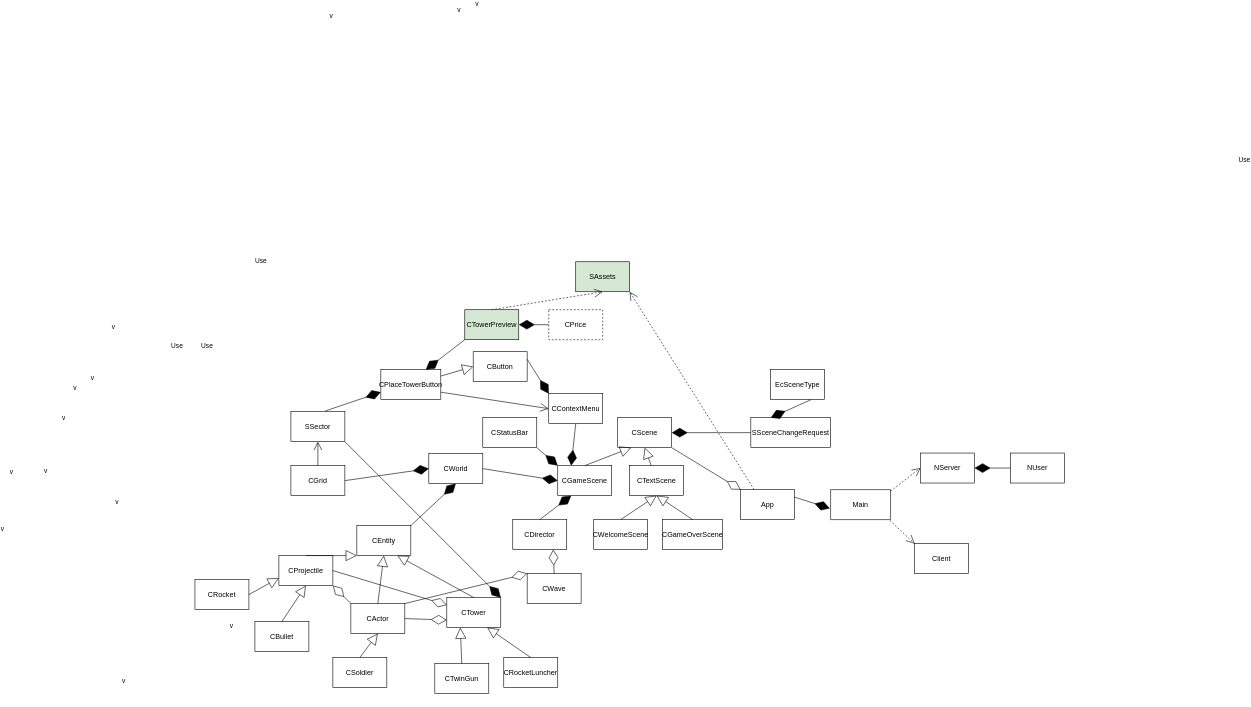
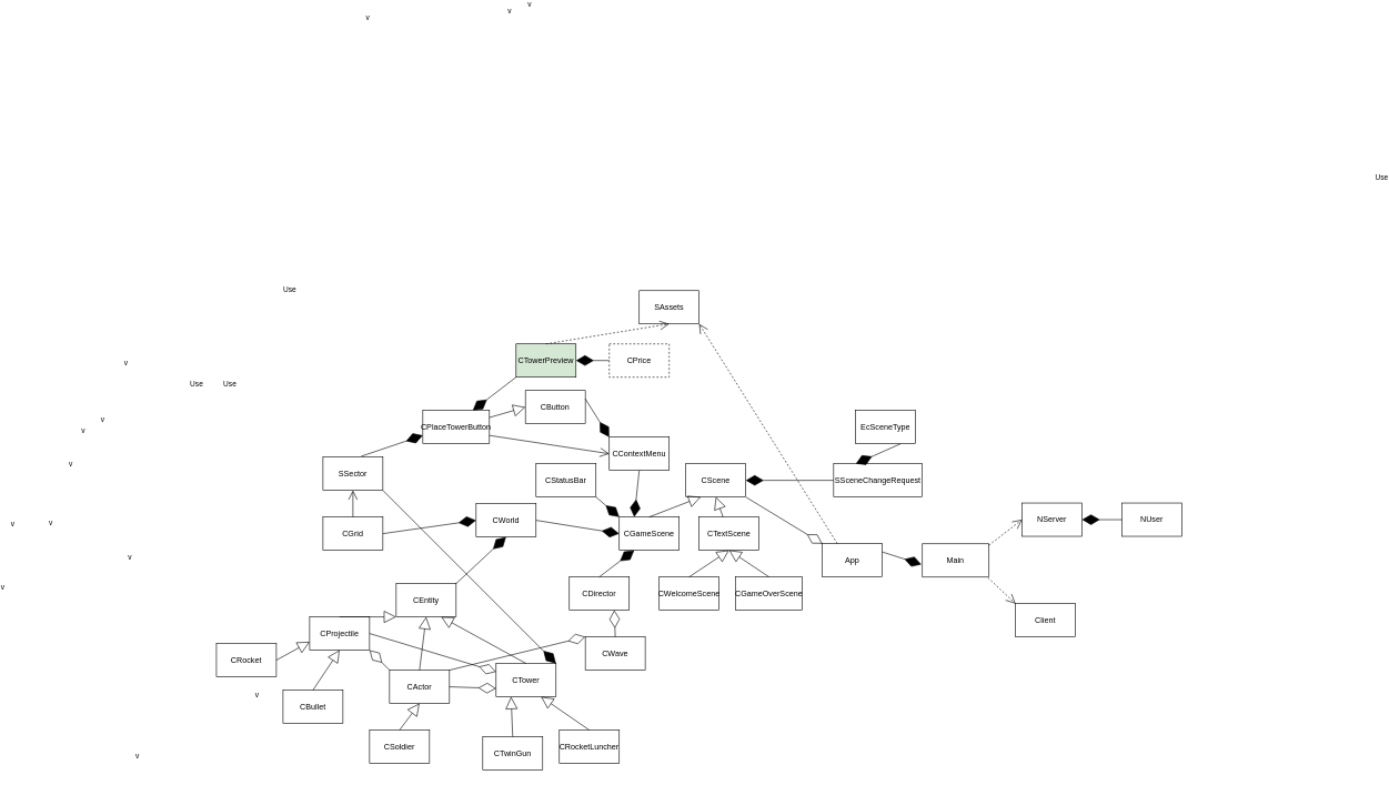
  <mxCell id="0" />
  <mxCell id="1" parent="0" />
- <mxCell id="2" value="SAssets" style="rounded=0;whiteSpace=wrap;html=1;fillColor=#d5e8d4;" parent="1" vertex="1"><mxGeometry x="655" y="20" width="90" height="50" as="geometry" /></mxCell>
+ <mxCell id="2" value="SAssets" style="rounded=0;whiteSpace=wrap;html=1;" parent="1" vertex="1"><mxGeometry x="655" y="20" width="90" height="50" as="geometry" /></mxCell>
  <mxCell id="3" value="CSoldier" style="rounded=0;whiteSpace=wrap;html=1;" parent="1" vertex="1"><mxGeometry x="250" y="680" width="90" height="50" as="geometry" /></mxCell>
  <mxCell id="4" value="Client" style="rounded=0;whiteSpace=wrap;html=1;" parent="1" vertex="1"><mxGeometry x="1220" y="490" width="90" height="50" as="geometry" /></mxCell>
  <mxCell id="5" value="NServer" style="rounded=0;whiteSpace=wrap;html=1;" parent="1" vertex="1"><mxGeometry x="1230" y="339" width="90" height="50" as="geometry" /></mxCell>
  <mxCell id="6" value="CBullet" style="rounded=0;whiteSpace=wrap;html=1;" parent="1" vertex="1"><mxGeometry x="120" y="620" width="90" height="50" as="geometry" /></mxCell>
  <mxCell id="7" value="CProjectile" style="rounded=0;whiteSpace=wrap;html=1;" parent="1" vertex="1"><mxGeometry y="510" width="90" height="50" as="geometry" x="160" /></mxCell>
  <mxCell id="8" value="CTwinGun" style="rounded=0;whiteSpace=wrap;html=1;" parent="1" vertex="1"><mxGeometry x="420" y="690" width="90" height="50" as="geometry" /></mxCell>
  <mxCell id="9" value="NUser" style="rounded=0;whiteSpace=wrap;html=1;" parent="1" vertex="1"><mxGeometry x="1380" y="339" width="90" height="50" as="geometry" /></mxCell>
  <mxCell id="10" value="CActor" style="rounded=0;whiteSpace=wrap;html=1;" parent="1" vertex="1"><mxGeometry x="280" y="590" width="90" height="50" as="geometry" /></mxCell>
  <mxCell id="11" value="CRocketLuncher" style="rounded=0;whiteSpace=wrap;html=1;" parent="1" vertex="1"><mxGeometry x="535" y="680" width="90" height="50" as="geometry" /></mxCell>
  <mxCell id="12" value="CTower" style="rounded=0;whiteSpace=wrap;html=1;" parent="1" vertex="1"><mxGeometry x="440" y="580" width="90" height="50" as="geometry" /></mxCell>
  <mxCell id="13" value="CEntity" style="rounded=0;whiteSpace=wrap;html=1;" parent="1" vertex="1"><mxGeometry x="290" y="460" width="90" height="50" as="geometry" /></mxCell>
  <mxCell id="14" value="CGameOverScene" style="rounded=0;whiteSpace=wrap;html=1;" parent="1" vertex="1"><mxGeometry x="800" y="450" width="100" height="50" as="geometry" /></mxCell>
  <mxCell id="15" value="CScene" style="rounded=0;whiteSpace=wrap;html=1;" parent="1" vertex="1"><mxGeometry x="725" y="280" width="90" height="50" as="geometry" /></mxCell>
  <mxCell id="16" value="SSceneChangeRequest" style="rounded=0;whiteSpace=wrap;html=1;" parent="1" vertex="1"><mxGeometry x="947" y="280" width="133" height="50" as="geometry" /></mxCell>
  <mxCell id="17" value="EcSceneType" style="rounded=0;whiteSpace=wrap;html=1;" parent="1" vertex="1"><mxGeometry x="980" y="200" width="90" height="50" as="geometry" /></mxCell>
  <mxCell id="18" value="CTextScene" style="rounded=0;whiteSpace=wrap;html=1;" parent="1" vertex="1"><mxGeometry x="745" y="360" width="90" height="50" as="geometry" /></mxCell>
  <mxCell id="19" value="CGameScene" style="rounded=0;whiteSpace=wrap;html=1;" parent="1" vertex="1"><mxGeometry x="625" y="360" width="90" height="50" as="geometry" /></mxCell>
  <mxCell id="20" value="CWelcomeScene" style="rounded=0;whiteSpace=wrap;html=1;" parent="1" vertex="1"><mxGeometry x="685" y="450" width="90" height="50" as="geometry" /></mxCell>
  <mxCell id="21" value="CButton" style="rounded=0;whiteSpace=wrap;html=1;" parent="1" vertex="1"><mxGeometry x="484" y="170" width="90" height="50" as="geometry" /></mxCell>
  <mxCell id="22" value="CContextMenu" style="rounded=0;whiteSpace=wrap;html=1;" parent="1" vertex="1"><mxGeometry x="610" y="240" width="90" height="50" as="geometry" /></mxCell>
  <mxCell id="23" value="CPlaceTowerButton" style="rounded=0;whiteSpace=wrap;html=1;" parent="1" vertex="1"><mxGeometry x="330" y="200" width="100" height="50" as="geometry" /></mxCell>
  <mxCell id="24" value="CPrice" style="rounded=0;whiteSpace=wrap;html=1;dashed=1;" parent="1" vertex="1"><mxGeometry x="610" y="100" width="90" height="50" as="geometry" /></mxCell>
  <mxCell id="25" value="CStatusBar" style="rounded=0;whiteSpace=wrap;html=1;" parent="1" vertex="1"><mxGeometry x="500" y="280" width="90" height="50" as="geometry" /></mxCell>
  <mxCell id="26" value="CTowerPreview" style="rounded=0;whiteSpace=wrap;html=1;fillColor=#d5e8d4;" parent="1" vertex="1"><mxGeometry x="470" y="100" width="90" height="50" as="geometry" /></mxCell>
  <mxCell id="27" value="CDirector" style="rounded=0;whiteSpace=wrap;html=1;" parent="1" vertex="1"><mxGeometry x="550" y="450" width="90" height="50" as="geometry" /></mxCell>
  <mxCell id="28" value="CGrid" style="rounded=0;whiteSpace=wrap;html=1;" parent="1" vertex="1"><mxGeometry x="180" y="360" width="90" height="50" as="geometry" /></mxCell>
  <mxCell id="29" value="SSector" style="rounded=0;whiteSpace=wrap;html=1;" parent="1" vertex="1"><mxGeometry x="180" y="270" width="90" height="50" as="geometry" /></mxCell>
  <mxCell id="30" value="CWave" style="rounded=0;whiteSpace=wrap;html=1;" parent="1" vertex="1"><mxGeometry x="574" y="540" width="90" height="50" as="geometry" /></mxCell>
  <mxCell id="31" value="CWorld" style="rounded=0;whiteSpace=wrap;html=1;" parent="1" vertex="1"><mxGeometry x="410" y="340" width="90" height="50" as="geometry" /></mxCell>
  <mxCell id="32" value="App" style="rounded=0;whiteSpace=wrap;html=1;" parent="1" vertex="1"><mxGeometry x="930" y="400" width="90" height="50" as="geometry" /></mxCell>
  <mxCell id="33" value="v" style="endArrow=block;endSize=16;endFill=0;html=1;rounded=0;exitX=0.5;exitY=0;exitDx=0;exitDy=0;" parent="1" source="7" edge="1"><mxGeometry x="-1" y="328" width="160" relative="1" as="geometry"><mxPoint x="200" y="630" as="sourcePoint" /><mxPoint x="290" y="510" as="targetPoint" /><mxPoint x="-315" y="238" as="offset" /></mxGeometry></mxCell>
  <mxCell id="34" value="v" style="endArrow=block;endSize=16;endFill=0;html=1;rounded=0;entryX=0.5;entryY=1;entryDx=0;entryDy=0;exitX=0.5;exitY=0;exitDx=0;exitDy=0;" parent="1" source="10" target="13" edge="1"><mxGeometry x="1" y="582" width="160" relative="1" as="geometry"><mxPoint x="225" y="550" as="sourcePoint" /><mxPoint x="322.5" y="520" as="targetPoint" /><mxPoint x="13" y="-68" as="offset" /></mxGeometry></mxCell>
  <mxCell id="35" value="v" style="endArrow=block;endSize=16;endFill=0;html=1;rounded=0;entryX=0.75;entryY=1;entryDx=0;entryDy=0;exitX=0.5;exitY=0;exitDx=0;exitDy=0;" parent="1" source="12" target="13" edge="1"><mxGeometry x="1" y="641" width="160" relative="1" as="geometry"><mxPoint x="345" y="550" as="sourcePoint" /><mxPoint x="345" y="520" as="targetPoint" /><mxPoint x="-335" y="-701" as="offset" /><Array as="points" /></mxGeometry></mxCell>
  <mxCell id="36" value="v" style="endArrow=block;endSize=16;endFill=0;html=1;rounded=0;entryX=0.75;entryY=1;entryDx=0;entryDy=0;exitX=0.5;exitY=0;exitDx=0;exitDy=0;" parent="1" source="11" target="12" edge="1"><mxGeometry x="1" y="694" width="160" relative="1" as="geometry"><mxPoint x="475" y="550" as="sourcePoint" /><mxPoint x="367.5" y="520" as="targetPoint" /><mxPoint x="-33" y="-573" as="offset" /><Array as="points" /></mxGeometry></mxCell>
  <mxCell id="37" value="v" style="endArrow=block;endSize=16;endFill=0;html=1;rounded=0;entryX=0.25;entryY=1;entryDx=0;entryDy=0;exitX=0.5;exitY=0;exitDx=0;exitDy=0;" parent="1" source="8" target="12" edge="1"><mxGeometry x="-1" y="558" width="160" relative="1" as="geometry"><mxPoint x="535" y="630" as="sourcePoint" /><mxPoint x="497.5" y="600" as="targetPoint" /><mxPoint x="-6" y="6" as="offset" /><Array as="points" /></mxGeometry></mxCell>
  <mxCell id="38" value="v" style="endArrow=block;endSize=16;endFill=0;html=1;rounded=0;entryX=0.5;entryY=1;entryDx=0;entryDy=0;exitX=0.5;exitY=0;exitDx=0;exitDy=0;" parent="1" source="3" target="10" edge="1"><mxGeometry x="-1" y="565" width="160" relative="1" as="geometry"><mxPoint x="415" y="630" as="sourcePoint" /><mxPoint x="452.5" y="600" as="targetPoint" /><mxPoint x="-144" y="124" as="offset" /><Array as="points" /></mxGeometry></mxCell>
  <mxCell id="39" value="v" style="endArrow=block;endSize=16;endFill=0;html=1;rounded=0;entryX=0.5;entryY=1;entryDx=0;entryDy=0;exitX=0.5;exitY=0;exitDx=0;exitDy=0;" parent="1" source="6" target="7" edge="1"><mxGeometry x="1" y="228" width="160" relative="1" as="geometry"><mxPoint x="295" y="630" as="sourcePoint" /><mxPoint x="345" y="600" as="targetPoint" /><mxPoint x="-166" y="-220" as="offset" /><Array as="points" /></mxGeometry></mxCell>
  <mxCell id="40" value="v" style="endArrow=block;endSize=16;endFill=0;html=1;rounded=0;entryX=0.5;entryY=1;entryDx=0;entryDy=0;exitX=0.5;exitY=0;exitDx=0;exitDy=0;" parent="1" source="14" target="18" edge="1"><mxGeometry x="1" y="998" width="160" relative="1" as="geometry"><mxPoint x="520" y="460" as="sourcePoint" /><mxPoint x="482.5" y="430" as="targetPoint" /><mxPoint x="-436" y="-960" as="offset" /><Array as="points" /></mxGeometry></mxCell>
  <mxCell id="41" value="v" style="endArrow=block;endSize=16;endFill=0;html=1;rounded=0;entryX=0.5;entryY=1;entryDx=0;entryDy=0;" parent="1" source="18" target="15" edge="1"><mxGeometry x="1" y="955" width="160" relative="1" as="geometry"><mxPoint x="865" y="460" as="sourcePoint" /><mxPoint x="800" y="420" as="targetPoint" /><mxPoint x="-52" y="-426" as="offset" /><Array as="points" /></mxGeometry></mxCell>
  <mxCell id="42" value="v" style="endArrow=block;endSize=16;endFill=0;html=1;rounded=0;entryX=0.5;entryY=1;entryDx=0;entryDy=0;exitX=0.5;exitY=0;exitDx=0;exitDy=0;" parent="1" source="20" target="18" edge="1"><mxGeometry x="1" y="875" width="160" relative="1" as="geometry"><mxPoint x="875" y="470" as="sourcePoint" /><mxPoint x="810" y="430" as="targetPoint" /><mxPoint x="155" y="-82" as="offset" /><Array as="points" /></mxGeometry></mxCell>
  <mxCell id="43" value="v" style="endArrow=block;endSize=16;endFill=0;html=1;rounded=0;entryX=0.25;entryY=1;entryDx=0;entryDy=0;exitX=0.5;exitY=0;exitDx=0;exitDy=0;" parent="1" source="19" target="15" edge="1"><mxGeometry x="1" y="784" width="160" relative="1" as="geometry"><mxPoint x="885" y="480" as="sourcePoint" /><mxPoint x="820" y="440" as="targetPoint" /><mxPoint x="26" y="-9" as="offset" /><Array as="points" /></mxGeometry></mxCell>
  <mxCell id="44" value="v" style="endArrow=block;endSize=16;endFill=0;html=1;rounded=0;entryX=0;entryY=0.5;entryDx=0;entryDy=0;" parent="1" source="23" target="21" edge="1"><mxGeometry x="-1" y="625" width="160" relative="1" as="geometry"><mxPoint x="225" y="550" as="sourcePoint" /><mxPoint x="322.5" y="520" as="targetPoint" /><mxPoint x="-10" as="offset" /></mxGeometry></mxCell>
  <mxCell id="45" value="" style="endArrow=diamondThin;endFill=1;endSize=24;html=1;rounded=0;entryX=0.5;entryY=1;entryDx=0;entryDy=0;exitX=1;exitY=0;exitDx=0;exitDy=0;" parent="1" source="13" target="31" edge="1"><mxGeometry width="160" relative="1" as="geometry"><mxPoint x="497.5" y="550" as="sourcePoint" /><mxPoint x="497.5" y="420" as="targetPoint" /></mxGeometry></mxCell>
  <mxCell id="46" value="" style="endArrow=diamondThin;endFill=1;endSize=24;html=1;rounded=0;entryX=0;entryY=0.5;entryDx=0;entryDy=0;exitX=1;exitY=0.5;exitDx=0;exitDy=0;" parent="1" source="28" target="31" edge="1"><mxGeometry width="160" relative="1" as="geometry"><mxPoint x="390" y="550" as="sourcePoint" /><mxPoint x="475" y="420" as="targetPoint" /></mxGeometry></mxCell>
  <mxCell id="47" value="" style="endArrow=diamondThin;endFill=1;endSize=24;html=1;rounded=0;exitX=1;exitY=0.5;exitDx=0;exitDy=0;entryX=0;entryY=0.5;entryDx=0;entryDy=0;" parent="1" source="31" target="19" edge="1"><mxGeometry width="160" relative="1" as="geometry"><mxPoint x="497.5" y="550" as="sourcePoint" /><mxPoint x="620" y="380" as="targetPoint" /></mxGeometry></mxCell>
  <mxCell id="48" value="" style="endArrow=diamondThin;endFill=1;endSize=24;html=1;rounded=0;exitX=1;exitY=1;exitDx=0;exitDy=0;entryX=0;entryY=0;entryDx=0;entryDy=0;" parent="1" source="25" target="19" edge="1"><mxGeometry width="160" relative="1" as="geometry"><mxPoint x="520" y="395" as="sourcePoint" /><mxPoint x="635" y="395" as="targetPoint" /></mxGeometry></mxCell>
  <mxCell id="49" value="" style="endArrow=diamondThin;endFill=1;endSize=24;html=1;rounded=0;exitX=0.5;exitY=1;exitDx=0;exitDy=0;entryX=0.25;entryY=0;entryDx=0;entryDy=0;" parent="1" source="22" target="19" edge="1"><mxGeometry width="160" relative="1" as="geometry"><mxPoint x="570" y="340" as="sourcePoint" /><mxPoint x="635" y="370" as="targetPoint" /></mxGeometry></mxCell>
  <mxCell id="50" value="" style="endArrow=diamondThin;endFill=1;endSize=24;html=1;rounded=0;exitX=0.5;exitY=0;exitDx=0;exitDy=0;entryX=0.25;entryY=1;entryDx=0;entryDy=0;" parent="1" source="27" target="19" edge="1"><mxGeometry width="160" relative="1" as="geometry"><mxPoint x="520" y="395" as="sourcePoint" /><mxPoint x="635" y="395" as="targetPoint" /></mxGeometry></mxCell>
  <mxCell id="51" value="" style="endArrow=diamondThin;endFill=1;endSize=24;html=1;rounded=0;exitX=0;exitY=0.5;exitDx=0;exitDy=0;entryX=1;entryY=0.5;entryDx=0;entryDy=0;" parent="1" source="16" target="15" edge="1"><mxGeometry width="160" relative="1" as="geometry"><mxPoint x="835" y="270" as="sourcePoint" /><mxPoint x="847.5" y="340" as="targetPoint" /></mxGeometry></mxCell>
  <mxCell id="52" value="" style="endArrow=diamondThin;endFill=0;endSize=24;html=1;rounded=0;entryX=0;entryY=0;entryDx=0;entryDy=0;exitX=1;exitY=1;exitDx=0;exitDy=0;" parent="1" source="15" target="32" edge="1"><mxGeometry width="160" relative="1" as="geometry"><mxPoint x="860" y="380" as="sourcePoint" /><mxPoint x="800" y="280" as="targetPoint" /></mxGeometry></mxCell>
  <mxCell id="53" value="" style="endArrow=diamondThin;endFill=0;endSize=24;html=1;rounded=0;exitX=1;exitY=0;exitDx=0;exitDy=0;entryX=0;entryY=0;entryDx=0;entryDy=0;" parent="1" source="10" target="30" edge="1"><mxGeometry width="160" relative="1" as="geometry"><mxPoint x="640" y="530" as="sourcePoint" /><mxPoint x="580" y="540" as="targetPoint" /><Array as="points" /></mxGeometry></mxCell>
  <mxCell id="54" value="" style="endArrow=diamondThin;endFill=1;endSize=24;html=1;rounded=0;exitX=0;exitY=0.5;exitDx=0;exitDy=0;entryX=1;entryY=0.5;entryDx=0;entryDy=0;" parent="1" source="24" target="26" edge="1"><mxGeometry width="160" relative="1" as="geometry"><mxPoint x="907" y="315" as="sourcePoint" /><mxPoint x="825" y="315" as="targetPoint" /></mxGeometry></mxCell>
  <mxCell id="55" value="Use" style="endArrow=open;endSize=12;dashed=1;html=1;rounded=0;entryX=0.5;entryY=1;entryDx=0;entryDy=0;exitX=0.5;exitY=0;exitDx=0;exitDy=0;" parent="1" source="26" target="2" edge="1"><mxGeometry x="-1" y="661" width="160" relative="1" as="geometry"><mxPoint x="640" y="150" as="sourcePoint" /><mxPoint x="800" y="150" as="targetPoint" /><mxPoint x="-279" y="570" as="offset" /></mxGeometry></mxCell>
  <mxCell id="56" value="" style="endArrow=diamondThin;endFill=0;endSize=24;html=1;rounded=0;entryX=0.75;entryY=1;entryDx=0;entryDy=0;exitX=0.5;exitY=0;exitDx=0;exitDy=0;" parent="1" source="30" target="27" edge="1"><mxGeometry width="160" relative="1" as="geometry"><mxPoint x="674" y="562.5" as="sourcePoint" /><mxPoint x="735" y="562.5" as="targetPoint" /></mxGeometry></mxCell>
  <mxCell id="57" value="" style="endArrow=open;endFill=1;endSize=12;html=1;rounded=0;exitX=0.5;exitY=0;exitDx=0;exitDy=0;entryX=0.5;entryY=1;entryDx=0;entryDy=0;" parent="1" source="28" target="29" edge="1"><mxGeometry width="160" relative="1" as="geometry"><mxPoint x="550" y="280" as="sourcePoint" /><mxPoint x="710" y="280" as="targetPoint" /></mxGeometry></mxCell>
  <mxCell id="58" value="" style="endArrow=diamondThin;endFill=1;endSize=24;html=1;rounded=0;entryX=0.75;entryY=0;entryDx=0;entryDy=0;exitX=0;exitY=1;exitDx=0;exitDy=0;" parent="1" source="26" target="23" edge="1"><mxGeometry width="160" relative="1" as="geometry"><mxPoint x="550" y="280" as="sourcePoint" /><mxPoint x="710" y="280" as="targetPoint" /></mxGeometry></mxCell>
  <mxCell id="59" value="" style="endArrow=diamondThin;endFill=1;endSize=24;html=1;rounded=0;entryX=0;entryY=0.75;entryDx=0;entryDy=0;exitX=0.639;exitY=-0.025;exitDx=0;exitDy=0;exitPerimeter=0;" parent="1" source="29" target="23" edge="1"><mxGeometry width="160" relative="1" as="geometry"><mxPoint x="550" y="280" as="sourcePoint" /><mxPoint x="710" y="280" as="targetPoint" /></mxGeometry></mxCell>
  <mxCell id="60" value="" style="endArrow=diamondThin;endFill=1;endSize=24;html=1;rounded=0;entryX=1;entryY=0;entryDx=0;entryDy=0;exitX=1;exitY=1;exitDx=0;exitDy=0;" parent="1" source="29" target="12" edge="1"><mxGeometry width="160" relative="1" as="geometry"><mxPoint x="247.51" y="278.75" as="sourcePoint" /><mxPoint x="340" y="247.5" as="targetPoint" /></mxGeometry></mxCell>
  <mxCell id="61" value="" style="endArrow=diamondThin;endFill=0;endSize=24;html=1;rounded=0;exitX=1;exitY=0.5;exitDx=0;exitDy=0;entryX=0;entryY=0.75;entryDx=0;entryDy=0;" parent="1" source="10" target="12" edge="1"><mxGeometry width="160" relative="1" as="geometry"><mxPoint x="550" y="400" as="sourcePoint" /><mxPoint x="710" y="400" as="targetPoint" /></mxGeometry></mxCell>
  <mxCell id="62" value="" style="endArrow=diamondThin;endFill=0;endSize=24;html=1;rounded=0;entryX=1;entryY=1;entryDx=0;entryDy=0;exitX=0;exitY=0;exitDx=0;exitDy=0;" parent="1" source="10" target="7" edge="1"><mxGeometry width="160" relative="1" as="geometry"><mxPoint x="270" y="580" as="sourcePoint" /><mxPoint x="390" y="656.25" as="targetPoint" /></mxGeometry></mxCell>
  <mxCell id="63" value="" style="endArrow=diamondThin;endFill=0;endSize=24;html=1;rounded=0;exitX=1;exitY=0.5;exitDx=0;exitDy=0;entryX=0;entryY=0.25;entryDx=0;entryDy=0;" parent="1" source="7" target="12" edge="1"><mxGeometry width="160" relative="1" as="geometry"><mxPoint x="380" y="625" as="sourcePoint" /><mxPoint x="430" y="570" as="targetPoint" /></mxGeometry></mxCell>
  <mxCell id="64" value="" style="endArrow=diamondThin;endFill=1;endSize=24;html=1;rounded=0;entryX=0.25;entryY=0;entryDx=0;entryDy=0;exitX=0.75;exitY=1;exitDx=0;exitDy=0;" parent="1" source="17" target="16" edge="1"><mxGeometry width="160" relative="1" as="geometry"><mxPoint x="247.51" y="278.75" as="sourcePoint" /><mxPoint x="340" y="247.5" as="targetPoint" /></mxGeometry></mxCell>
  <mxCell id="65" value="" style="endArrow=diamondThin;endFill=1;endSize=24;html=1;rounded=0;exitX=0;exitY=0.5;exitDx=0;exitDy=0;entryX=1;entryY=0.5;entryDx=0;entryDy=0;" parent="1" source="9" target="5" edge="1"><mxGeometry width="160" relative="1" as="geometry"><mxPoint x="1027" y="324" as="sourcePoint" /><mxPoint x="945" y="324" as="targetPoint" /></mxGeometry></mxCell>
  <mxCell id="66" value="" style="verticalLabelPosition=bottom;verticalAlign=top;html=1;shape=mxgraph.basic.rect;fillColor2=none;strokeWidth=1;size=20;indent=5;" parent="1" vertex="1"><mxGeometry x="1080" y="400" width="100" height="50" as="geometry" /></mxCell>
  <mxCell id="67" value="Main" style="text;html=1;strokeColor=none;fillColor=none;align=center;verticalAlign=middle;whiteSpace=wrap;rounded=0;" parent="1" vertex="1"><mxGeometry x="1100" y="410" width="60" height="30" as="geometry" /></mxCell>
  <mxCell id="68" value="" style="endArrow=diamondThin;endFill=1;endSize=24;html=1;rounded=0;entryX=-0.012;entryY=0.625;entryDx=0;entryDy=0;entryPerimeter=0;exitX=1;exitY=0.25;exitDx=0;exitDy=0;" parent="1" source="32" target="66" edge="1"><mxGeometry width="160" relative="1" as="geometry"><mxPoint x="920" y="400" as="sourcePoint" /><mxPoint x="1080" y="400" as="targetPoint" /></mxGeometry></mxCell>
  <mxCell id="69" value="Use" style="endArrow=open;endSize=12;dashed=1;html=1;rounded=0;exitX=0.988;exitY=1.025;exitDx=0;exitDy=0;entryX=0;entryY=0;entryDx=0;entryDy=0;exitPerimeter=0;" parent="1" source="66" target="4" edge="1"><mxGeometry x="-1" y="-1175" width="160" relative="1" as="geometry"><mxPoint x="530" y="617.5" as="sourcePoint" /><mxPoint x="620" y="665" as="targetPoint" /><mxPoint x="-334" y="-1147" as="offset" /></mxGeometry></mxCell>
  <mxCell id="70" value="Use" style="endArrow=open;endSize=12;dashed=1;html=1;rounded=0;exitX=1;exitY=0.05;exitDx=0;exitDy=0;entryX=0;entryY=0.5;entryDx=0;entryDy=0;exitPerimeter=0;" parent="1" source="66" target="5" edge="1"><mxGeometry x="1" y="746" width="160" relative="1" as="geometry"><mxPoint x="540" y="627.5" as="sourcePoint" /><mxPoint x="630" y="675" as="targetPoint" /><mxPoint x="995" y="77" as="offset" /></mxGeometry></mxCell>
  <mxCell id="71" value="" style="endArrow=diamondThin;endFill=1;endSize=24;html=1;rounded=0;exitX=1;exitY=0.25;exitDx=0;exitDy=0;entryX=0;entryY=0;entryDx=0;entryDy=0;" parent="1" source="21" target="22" edge="1"><mxGeometry width="160" relative="1" as="geometry"><mxPoint x="500" y="360" as="sourcePoint" /><mxPoint x="660" y="360" as="targetPoint" /></mxGeometry></mxCell>
  <mxCell id="72" value="Use" style="endArrow=open;endSize=12;dashed=1;html=1;rounded=0;exitX=0.25;exitY=0;exitDx=0;exitDy=0;entryX=1;entryY=1;entryDx=0;entryDy=0;" parent="1" source="32" target="2" edge="1"><mxGeometry x="1" y="760" width="160" relative="1" as="geometry"><mxPoint x="500" y="340" as="sourcePoint" /><mxPoint x="660" y="340" as="targetPoint" /><mxPoint x="-112" y="-314" as="offset" /></mxGeometry></mxCell>
  <mxCell id="73" value="CRocket" style="rounded=0;whiteSpace=wrap;html=1;" parent="1" vertex="1"><mxGeometry x="20" y="550" width="90" height="50" as="geometry" /></mxCell>
  <mxCell id="74" value="v" style="endArrow=block;endSize=16;endFill=0;html=1;rounded=0;entryX=0;entryY=0.75;entryDx=0;entryDy=0;exitX=1;exitY=0.5;exitDx=0;exitDy=0;" parent="1" source="73" target="7" edge="1"><mxGeometry x="1" y="228" width="160" relative="1" as="geometry"><mxPoint x="175" y="630" as="sourcePoint" /><mxPoint x="215" y="570" as="targetPoint" /><mxPoint x="-166" y="-220" as="offset" /><Array as="points" /></mxGeometry></mxCell>
  <mxCell id="75" value="" style="endArrow=open;endFill=1;endSize=12;html=1;rounded=0;exitX=1;exitY=0.75;exitDx=0;exitDy=0;entryX=0;entryY=0.5;entryDx=0;entryDy=0;" edge="1" parent="1" source="23" target="22"><mxGeometry width="160" relative="1" as="geometry"><mxPoint x="235" y="370" as="sourcePoint" /><mxPoint x="235" y="330" as="targetPoint" /></mxGeometry></mxCell>
